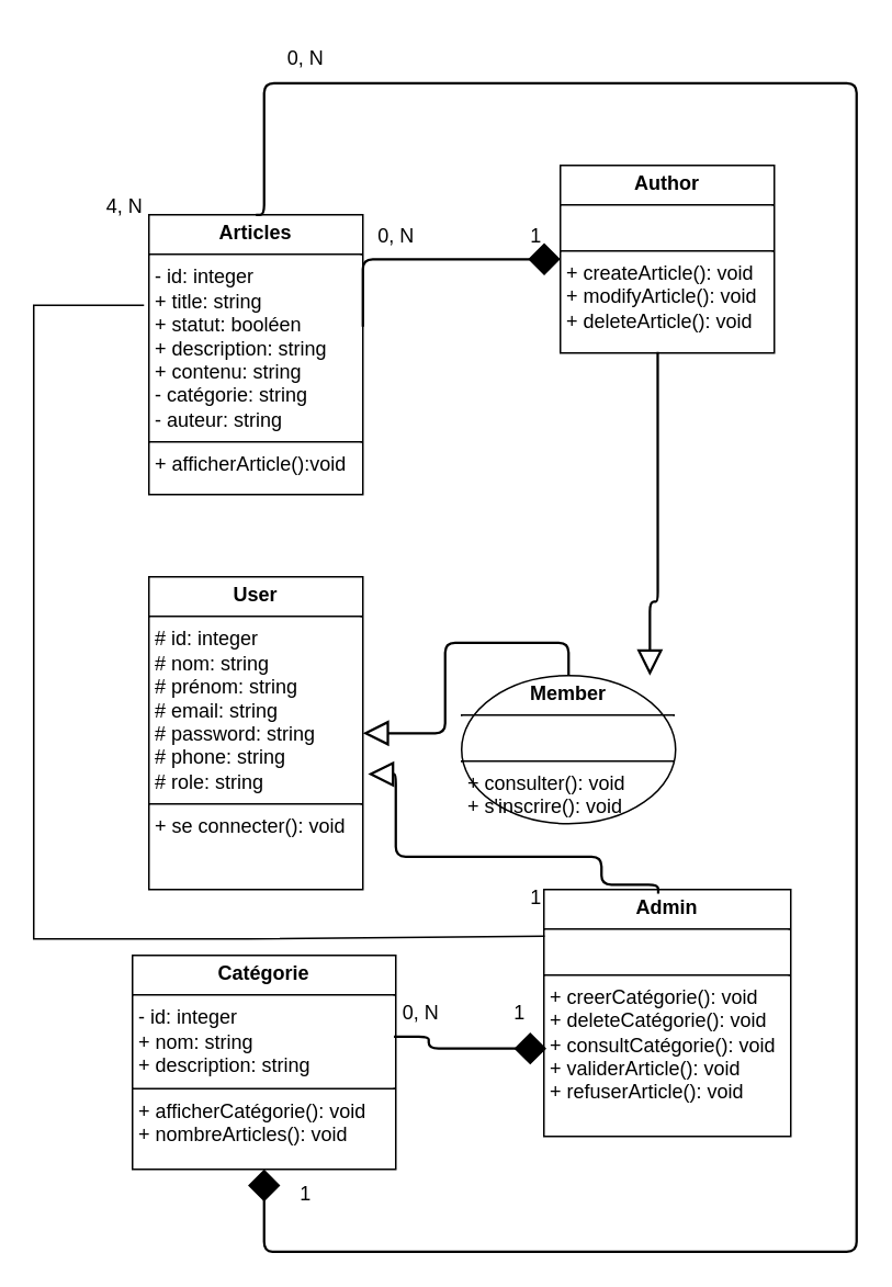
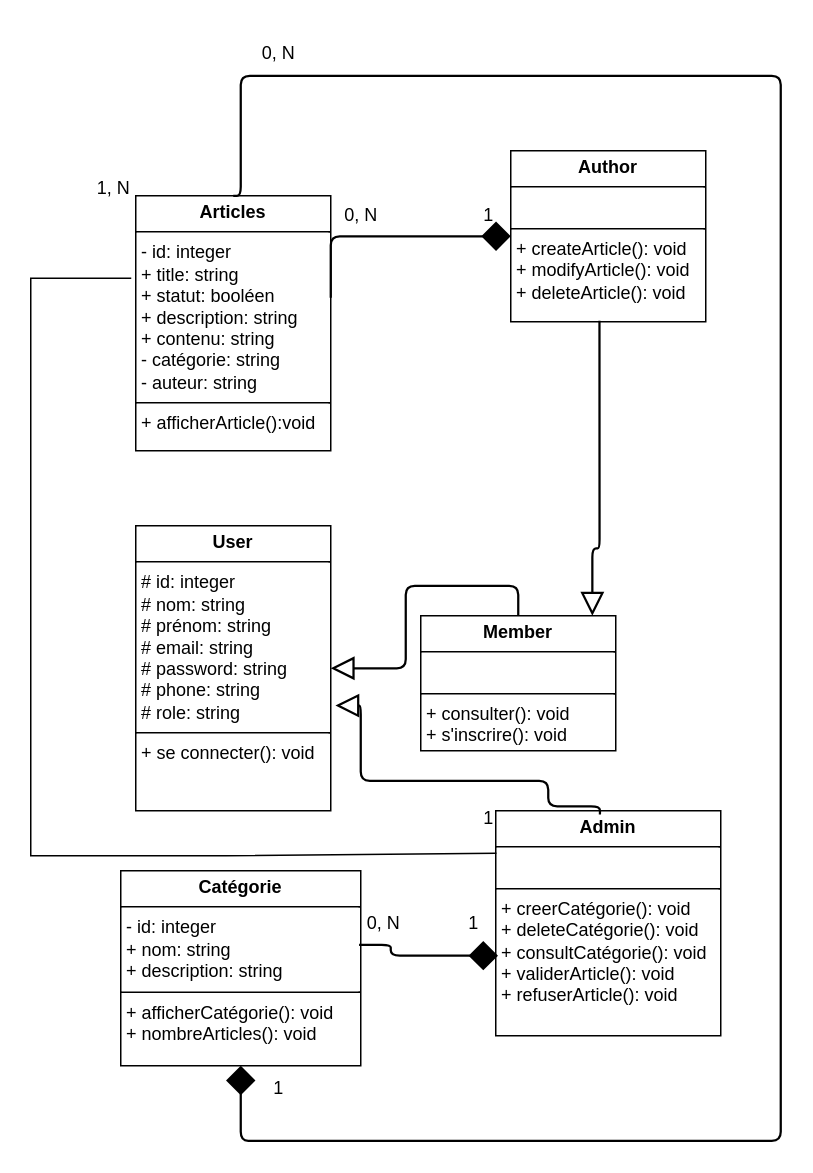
  <mxCell id="0" />
  <mxCell id="1" parent="0" />
  <mxCell id="2" value="&lt;p style=&quot;margin:0px;margin-top:4px;text-align:center;&quot;&gt;&lt;b&gt;&lt;font color=&quot;#000000&quot;&gt;User&lt;/font&gt;&lt;/b&gt;&lt;/p&gt;&lt;hr size=&quot;1&quot; style=&quot;border-style:solid;&quot;&gt;&lt;p style=&quot;margin:0px;margin-left:4px;&quot;&gt;&lt;font color=&quot;#000000&quot;&gt;# id: integer&lt;/font&gt;&lt;/p&gt;&lt;p style=&quot;margin:0px;margin-left:4px;&quot;&gt;&lt;font color=&quot;#000000&quot;&gt;# nom: string&lt;/font&gt;&lt;/p&gt;&lt;p style=&quot;margin: 0px 0px 0px 4px;&quot;&gt;&lt;font color=&quot;#000000&quot;&gt;# prénom: string&lt;/font&gt;&lt;/p&gt;&lt;p style=&quot;margin:0px;margin-left:4px;&quot;&gt;&lt;font color=&quot;#000000&quot;&gt;# email&lt;span style=&quot;background-color: transparent;&quot;&gt;: string&lt;/span&gt;&lt;/font&gt;&lt;/p&gt;&lt;p style=&quot;margin:0px;margin-left:4px;&quot;&gt;&lt;font color=&quot;#000000&quot;&gt;# password&lt;span style=&quot;background-color: transparent;&quot;&gt;: string&lt;/span&gt;&lt;/font&gt;&lt;/p&gt;&lt;p style=&quot;margin:0px;margin-left:4px;&quot;&gt;&lt;span style=&quot;background-color: transparent;&quot;&gt;&lt;font color=&quot;#000000&quot;&gt;# phone: string&lt;/font&gt;&lt;/span&gt;&lt;/p&gt;&lt;p style=&quot;margin:0px;margin-left:4px;&quot;&gt;&lt;font color=&quot;#000000&quot;&gt;# role: string&lt;/font&gt;&lt;/p&gt;&lt;hr size=&quot;1&quot; style=&quot;border-style:solid;&quot;&gt;&lt;p style=&quot;margin:0px;margin-left:4px;&quot;&gt;&lt;span style=&quot;color: rgb(0, 0, 0); background-color: initial;&quot;&gt;+ se connecter(): void&lt;/span&gt;&lt;br&gt;&lt;/p&gt;&lt;p style=&quot;margin: 0px 0px 0px 4px;&quot;&gt;&lt;br&gt;&lt;/p&gt;" style="verticalAlign=top;align=left;overflow=fill;html=1;whiteSpace=wrap;strokeColor=#000000;fillColor=#FFFFFF;" parent="1" vertex="1"><mxGeometry x="90" y="350" width="130" height="190" as="geometry" /></mxCell>
- <mxCell id="3" value="&lt;p style=&quot;margin:0px;margin-top:4px;text-align:center;&quot;&gt;&lt;b&gt;&lt;font color=&quot;#000000&quot;&gt;Member&lt;/font&gt;&lt;/b&gt;&lt;/p&gt;&lt;hr size=&quot;1&quot; style=&quot;border-style:solid;&quot;&gt;&lt;p style=&quot;margin:0px;margin-left:4px;&quot;&gt;&lt;font color=&quot;#000000&quot;&gt;&lt;br&gt;&lt;/font&gt;&lt;/p&gt;&lt;hr size=&quot;1&quot; style=&quot;border-style:solid;&quot;&gt;&lt;p style=&quot;margin:0px;margin-left:4px;&quot;&gt;&lt;font color=&quot;#000000&quot;&gt;+ consulter(): void&lt;/font&gt;&lt;/p&gt;&lt;p style=&quot;margin:0px;margin-left:4px;&quot;&gt;&lt;font color=&quot;#000000&quot;&gt;+ s'inscrire(): void&lt;/font&gt;&lt;/p&gt;" style="ellipse;verticalAlign=top;align=left;overflow=fill;html=1;whiteSpace=wrap;strokeColor=#000000;fillColor=#FFFFFF;" parent="1" vertex="1"><mxGeometry x="280" y="410" width="130" height="90" as="geometry" /></mxCell>
+ <mxCell id="3" value="&lt;p style=&quot;margin:0px;margin-top:4px;text-align:center;&quot;&gt;&lt;b&gt;&lt;font color=&quot;#000000&quot;&gt;Member&lt;/font&gt;&lt;/b&gt;&lt;/p&gt;&lt;hr size=&quot;1&quot; style=&quot;border-style:solid;&quot;&gt;&lt;p style=&quot;margin:0px;margin-left:4px;&quot;&gt;&lt;font color=&quot;#000000&quot;&gt;&lt;br&gt;&lt;/font&gt;&lt;/p&gt;&lt;hr size=&quot;1&quot; style=&quot;border-style:solid;&quot;&gt;&lt;p style=&quot;margin:0px;margin-left:4px;&quot;&gt;&lt;font color=&quot;#000000&quot;&gt;+ consulter(): void&lt;/font&gt;&lt;/p&gt;&lt;p style=&quot;margin:0px;margin-left:4px;&quot;&gt;&lt;font color=&quot;#000000&quot;&gt;+ s'inscrire(): void&lt;/font&gt;&lt;/p&gt;" style="verticalAlign=top;align=left;overflow=fill;html=1;whiteSpace=wrap;strokeColor=#000000;fillColor=#FFFFFF;" parent="1" vertex="1"><mxGeometry x="280" y="410" width="130" height="90" as="geometry" /></mxCell>
  <mxCell id="4" value="&lt;p style=&quot;margin:0px;margin-top:4px;text-align:center;&quot;&gt;&lt;b&gt;&lt;font color=&quot;#000000&quot;&gt;Author&lt;/font&gt;&lt;/b&gt;&lt;/p&gt;&lt;hr size=&quot;1&quot; style=&quot;border-style:solid;&quot;&gt;&lt;p style=&quot;margin:0px;margin-left:4px;&quot;&gt;&lt;font color=&quot;#000000&quot;&gt;&lt;br&gt;&lt;/font&gt;&lt;/p&gt;&lt;hr size=&quot;1&quot; style=&quot;border-style:solid;&quot;&gt;&lt;p style=&quot;margin: 0px 0px 0px 4px;&quot;&gt;&lt;font color=&quot;#000000&quot;&gt;+ createArticle(): void&lt;/font&gt;&lt;/p&gt;&lt;p style=&quot;margin: 0px 0px 0px 4px;&quot;&gt;&lt;font color=&quot;#000000&quot;&gt;+ modifyArticle(): void&lt;/font&gt;&lt;/p&gt;&lt;p style=&quot;margin: 0px 0px 0px 4px;&quot;&gt;&lt;font color=&quot;#000000&quot;&gt;+ deleteArticle(): void&lt;/font&gt;&lt;/p&gt;" style="verticalAlign=top;align=left;overflow=fill;html=1;whiteSpace=wrap;fillColor=#FFFF;strokeColor=#000000;" parent="1" vertex="1"><mxGeometry x="340" y="100" width="130" height="114" as="geometry" /></mxCell>
  <mxCell id="5" value="&lt;p style=&quot;margin:0px;margin-top:4px;text-align:center;&quot;&gt;&lt;b&gt;&lt;font color=&quot;#000000&quot;&gt;Admin&lt;/font&gt;&lt;/b&gt;&lt;/p&gt;&lt;hr size=&quot;1&quot; style=&quot;border-style:solid;&quot;&gt;&lt;p style=&quot;margin:0px;margin-left:4px;&quot;&gt;&lt;font color=&quot;#000000&quot;&gt;&lt;br&gt;&lt;/font&gt;&lt;/p&gt;&lt;hr size=&quot;1&quot; style=&quot;border-style:solid;&quot;&gt;&lt;p style=&quot;margin:0px;margin-left:4px;&quot;&gt;&lt;font color=&quot;#000000&quot;&gt;+ creerCatégorie(): void&lt;/font&gt;&lt;/p&gt;&lt;p style=&quot;margin:0px;margin-left:4px;&quot;&gt;&lt;span style=&quot;color: rgb(0, 0, 0); background-color: initial;&quot;&gt;+ deleteCatégorie&lt;/span&gt;&lt;span style=&quot;color: rgb(0, 0, 0); background-color: transparent;&quot;&gt;(): void&lt;/span&gt;&lt;br&gt;&lt;/p&gt;&lt;p style=&quot;margin:0px;margin-left:4px;&quot;&gt;&lt;font color=&quot;#000000&quot;&gt;+ consultCatégorie&lt;span style=&quot;background-color: transparent;&quot;&gt;(): void&lt;/span&gt;&lt;/font&gt;&lt;/p&gt;&lt;p style=&quot;margin:0px;margin-left:4px;&quot;&gt;&lt;font color=&quot;#000000&quot;&gt;+ validerArticle&lt;span style=&quot;background-color: transparent;&quot;&gt;(): void&lt;/span&gt;&lt;/font&gt;&lt;/p&gt;&lt;p style=&quot;margin:0px;margin-left:4px;&quot;&gt;&lt;font color=&quot;#000000&quot;&gt;+ refuserArticle&lt;span style=&quot;background-color: transparent;&quot;&gt;(): void&lt;/span&gt;&lt;/font&gt;&lt;/p&gt;&lt;p style=&quot;margin:0px;margin-left:4px;&quot;&gt;&lt;font color=&quot;#000000&quot;&gt;&lt;span style=&quot;background-color: transparent;&quot;&gt;&lt;br&gt;&lt;/span&gt;&lt;/font&gt;&lt;/p&gt;" style="verticalAlign=top;align=left;overflow=fill;html=1;whiteSpace=wrap;strokeColor=#000000;fillColor=#FFFFFF;" parent="1" vertex="1"><mxGeometry x="330" y="540" width="150" height="150" as="geometry" /></mxCell>
  <mxCell id="6" value="&lt;p style=&quot;margin:0px;margin-top:4px;text-align:center;&quot;&gt;&lt;b&gt;&lt;font color=&quot;#000000&quot;&gt;Articles&lt;/font&gt;&lt;/b&gt;&lt;/p&gt;&lt;hr size=&quot;1&quot; style=&quot;border-style:solid;&quot;&gt;&lt;p style=&quot;margin:0px;margin-left:4px;&quot;&gt;&lt;font color=&quot;#000000&quot;&gt;- id: integer&lt;/font&gt;&lt;/p&gt;&lt;p style=&quot;margin:0px;margin-left:4px;&quot;&gt;&lt;font color=&quot;#000000&quot;&gt;+ title: string&lt;/font&gt;&lt;/p&gt;&lt;p style=&quot;margin:0px;margin-left:4px;&quot;&gt;&lt;font color=&quot;#000000&quot;&gt;+ statut: booléen&lt;/font&gt;&lt;/p&gt;&lt;p style=&quot;margin:0px;margin-left:4px;&quot;&gt;&lt;font color=&quot;#000000&quot;&gt;+ description: string&lt;/font&gt;&lt;/p&gt;&lt;p style=&quot;margin:0px;margin-left:4px;&quot;&gt;&lt;font color=&quot;#000000&quot;&gt;+ contenu: string&lt;/font&gt;&lt;/p&gt;&lt;p style=&quot;margin:0px;margin-left:4px;&quot;&gt;&lt;span style=&quot;color: rgb(0, 0, 0); background-color: initial;&quot;&gt;- catégorie: string&lt;/span&gt;&lt;br&gt;&lt;/p&gt;&lt;p style=&quot;margin:0px;margin-left:4px;&quot;&gt;&lt;font color=&quot;#000000&quot;&gt;- auteur: string&lt;/font&gt;&lt;/p&gt;&lt;hr size=&quot;1&quot; style=&quot;border-style:solid;&quot;&gt;&lt;p style=&quot;margin:0px;margin-left:4px;&quot;&gt;&lt;span style=&quot;color: rgb(0, 0, 0); background-color: initial;&quot;&gt;+ afficherArticle():void&lt;/span&gt;&lt;br&gt;&lt;/p&gt;&lt;br&gt;&lt;p style=&quot;margin:0px;margin-left:4px;&quot;&gt;&lt;br&gt;&lt;/p&gt;" style="verticalAlign=top;align=left;overflow=fill;html=1;whiteSpace=wrap;fillColor=#FFFFFF;strokeColor=#000000;" parent="1" vertex="1"><mxGeometry x="90" y="130" width="130" height="170" as="geometry" /></mxCell>
  <mxCell id="7" value="&lt;p style=&quot;margin:0px;margin-top:4px;text-align:center;&quot;&gt;&lt;b&gt;&lt;font color=&quot;#000000&quot;&gt;Catégorie&lt;/font&gt;&lt;/b&gt;&lt;/p&gt;&lt;hr size=&quot;1&quot; style=&quot;border-style:solid;&quot;&gt;&lt;p style=&quot;margin:0px;margin-left:4px;&quot;&gt;&lt;font color=&quot;#000000&quot;&gt;- id: integer&lt;/font&gt;&lt;/p&gt;&lt;p style=&quot;margin:0px;margin-left:4px;&quot;&gt;&lt;font color=&quot;#000000&quot;&gt;+ nom: string&lt;/font&gt;&lt;/p&gt;&lt;p style=&quot;margin:0px;margin-left:4px;&quot;&gt;&lt;font color=&quot;#000000&quot;&gt;+ description: string&lt;/font&gt;&lt;/p&gt;&lt;hr size=&quot;1&quot; style=&quot;border-style:solid;&quot;&gt;&lt;p style=&quot;margin:0px;margin-left:4px;&quot;&gt;&lt;font color=&quot;#000000&quot;&gt;+ afficherCatégorie&lt;span style=&quot;background-color: transparent;&quot;&gt;(): void&lt;/span&gt;&lt;/font&gt;&lt;/p&gt;&lt;p style=&quot;margin:0px;margin-left:4px;&quot;&gt;&lt;font color=&quot;#000000&quot;&gt;+ nombreArticles&lt;span style=&quot;background-color: transparent;&quot;&gt;(): void&lt;/span&gt;&lt;/font&gt;&lt;/p&gt;" style="verticalAlign=top;align=left;overflow=fill;html=1;whiteSpace=wrap;strokeColor=#000000;fillColor=#FFFFFF;" parent="1" vertex="1"><mxGeometry x="80" y="580" width="160" height="130" as="geometry" /></mxCell>
  <mxCell id="8" value="" style="html=1;jettySize=18;whiteSpace=wrap;fontSize=13;strokeColor=#000000;strokeWidth=1.5;rounded=1;arcSize=12;edgeStyle=orthogonalEdgeStyle;startArrow=block;startFill=0;startSize=12;endArrow=none;entryX=0.5;entryY=0;lucidId=.yJyT438RPJM;entryDx=0;entryDy=0;exitX=1;exitY=0.5;exitDx=0;exitDy=0;" parent="1" source="2" target="3" edge="1"><mxGeometry width="100" height="100" relative="1" as="geometry"><Array as="points"><mxPoint x="270" y="445" /><mxPoint x="270" y="390" /><mxPoint x="345" y="390" /></Array><mxPoint x="220" y="350" as="sourcePoint" /><mxPoint x="350" y="330" as="targetPoint" /></mxGeometry></mxCell>
  <mxCell id="9" value="" style="html=1;jettySize=18;whiteSpace=wrap;fontSize=13;strokeColor=#000000;strokeWidth=1.5;rounded=1;arcSize=12;edgeStyle=orthogonalEdgeStyle;startArrow=block;startFill=0;startSize=12;endArrow=none;entryX=0.455;entryY=0.994;lucidId=.yJyT438RPJM;entryDx=0;entryDy=0;exitX=0.88;exitY=0;exitDx=0;exitDy=0;entryPerimeter=0;exitPerimeter=0;" parent="1" source="3" target="4" edge="1"><mxGeometry width="100" height="100" relative="1" as="geometry"><Array as="points"><mxPoint x="394" y="365" /><mxPoint x="399" y="365" /></Array><mxPoint x="280" y="364.97" as="sourcePoint" /><mxPoint x="405" y="329.97" as="targetPoint" /></mxGeometry></mxCell>
  <mxCell id="10" value="" style="html=1;jettySize=18;whiteSpace=wrap;fontSize=13;strokeColor=#000000;strokeWidth=1.5;rounded=1;arcSize=12;edgeStyle=orthogonalEdgeStyle;startArrow=block;startFill=0;startSize=12;endArrow=none;lucidId=.yJyT438RPJM;exitX=1.024;exitY=0.631;exitDx=0;exitDy=0;exitPerimeter=0;entryX=0.463;entryY=0.017;entryDx=0;entryDy=0;entryPerimeter=0;" parent="1" source="2" target="5" edge="1"><mxGeometry width="100" height="100" relative="1" as="geometry"><Array as="points"><mxPoint x="240" y="470" /><mxPoint x="240" y="520" /><mxPoint x="365" y="520" /><mxPoint x="365" y="537" /><mxPoint x="399" y="537" /></Array><mxPoint x="240" y="465" as="sourcePoint" /><mxPoint x="402" y="537" as="targetPoint" /></mxGeometry></mxCell>
  <mxCell id="11" value="" style="html=1;jettySize=18;whiteSpace=wrap;fontSize=13;strokeColor=#000000;strokeWidth=1.5;rounded=1;arcSize=12;edgeStyle=orthogonalEdgeStyle;startArrow=diamond;startFill=1;startSize=16;endArrow=none;exitX=0;exitY=0.5;entryX=1;entryY=0.4;entryPerimeter=0;lucidId=.yJyT438RPJM;entryDx=0;entryDy=0;exitDx=0;exitDy=0;" parent="1" source="4" target="6" edge="1"><mxGeometry width="100" height="100" relative="1" as="geometry"><Array as="points"><mxPoint x="220" y="157" /></Array><mxPoint x="685" y="844" as="sourcePoint" /><mxPoint x="520" y="610" as="targetPoint" /></mxGeometry></mxCell>
  <mxCell id="12" value="" style="html=1;jettySize=18;whiteSpace=wrap;fontSize=13;strokeColor=#000000;strokeWidth=1.5;rounded=1;arcSize=12;edgeStyle=orthogonalEdgeStyle;startArrow=diamond;startFill=1;startSize=16;endArrow=none;entryX=0.5;entryY=0;lucidId=.yJyT438RPJM;entryDx=0;entryDy=0;exitX=0.5;exitY=1;exitDx=0;exitDy=0;" parent="1" source="7" target="6" edge="1"><mxGeometry width="100" height="100" relative="1" as="geometry"><Array as="points"><mxPoint x="170" y="760" /><mxPoint x="520" y="760" /><mxPoint x="520" y="50" /><mxPoint x="160" y="50" /><mxPoint x="160" y="60" /></Array><mxPoint x="650" y="820" as="sourcePoint" /><mxPoint x="160" y="53" as="targetPoint" /></mxGeometry></mxCell>
  <mxCell id="13" value="" style="html=1;jettySize=18;whiteSpace=wrap;fontSize=13;strokeColor=#000000;strokeWidth=1.5;rounded=1;arcSize=12;edgeStyle=orthogonalEdgeStyle;startArrow=diamond;startFill=1;startSize=16;endArrow=none;exitX=0.01;exitY=0.644;entryX=0.993;entryY=0.38;entryPerimeter=0;lucidId=.yJyT438RPJM;entryDx=0;entryDy=0;exitDx=0;exitDy=0;exitPerimeter=0;" parent="1" source="5" target="7" edge="1"><mxGeometry width="100" height="100" relative="1" as="geometry"><Array as="points"><mxPoint x="260" y="637" /><mxPoint x="260" y="629" /></Array><mxPoint x="370" y="630" as="sourcePoint" /><mxPoint x="250" y="633" as="targetPoint" /></mxGeometry></mxCell>
  <mxCell id="14" value="&lt;font color=&quot;#000000&quot;&gt;1&lt;/font&gt;" style="text;html=1;align=center;verticalAlign=middle;resizable=0;points=[];autosize=1;strokeColor=none;fillColor=none;" parent="1" vertex="1"><mxGeometry x="310" y="128" width="30" height="30" as="geometry" /></mxCell>
  <mxCell id="15" value="&lt;font color=&quot;#000000&quot;&gt;0, N&lt;/font&gt;" style="text;html=1;align=center;verticalAlign=middle;resizable=0;points=[];autosize=1;strokeColor=none;fillColor=none;" parent="1" vertex="1"><mxGeometry x="215" y="128" width="50" height="30" as="geometry" /></mxCell>
  <mxCell id="16" value="&lt;font color=&quot;#000000&quot;&gt;1&lt;/font&gt;" style="text;html=1;align=center;verticalAlign=middle;resizable=0;points=[];autosize=1;strokeColor=none;fillColor=none;" parent="1" vertex="1"><mxGeometry x="300" y="600" width="30" height="30" as="geometry" /></mxCell>
  <mxCell id="17" value="&lt;font color=&quot;#000000&quot;&gt;0, N&lt;/font&gt;" style="text;html=1;align=center;verticalAlign=middle;resizable=0;points=[];autosize=1;strokeColor=none;fillColor=none;" parent="1" vertex="1"><mxGeometry x="230" y="600" width="50" height="30" as="geometry" /></mxCell>
  <mxCell id="18" value="&lt;font color=&quot;#000000&quot;&gt;1&lt;/font&gt;" style="text;html=1;align=center;verticalAlign=middle;resizable=0;points=[];autosize=1;strokeColor=none;fillColor=none;" parent="1" vertex="1"><mxGeometry x="170" y="710" width="30" height="30" as="geometry" /></mxCell>
  <mxCell id="19" value="&lt;font color=&quot;#000000&quot;&gt;0, N&lt;/font&gt;" style="text;html=1;align=center;verticalAlign=middle;resizable=0;points=[];autosize=1;strokeColor=none;fillColor=none;" parent="1" vertex="1"><mxGeometry x="160" y="20" width="50" height="30" as="geometry" /></mxCell>
  <mxCell id="20" value="" style="endArrow=none;html=1;rounded=0;entryX=0.003;entryY=0.189;entryDx=0;entryDy=0;entryPerimeter=0;exitX=-0.023;exitY=0.324;exitDx=0;exitDy=0;exitPerimeter=0;strokeColor=#000000;" parent="1" source="6" target="5" edge="1"><mxGeometry width="50" height="50" relative="1" as="geometry"><mxPoint x="60" y="138.968" as="sourcePoint" /><mxPoint x="150" y="560" as="targetPoint" /><Array as="points"><mxPoint x="20" y="185" /><mxPoint x="20" y="570" /><mxPoint x="150" y="570" /></Array></mxGeometry></mxCell>
  <mxCell id="21" value="&lt;font color=&quot;#000000&quot;&gt;1&lt;/font&gt;" style="text;html=1;align=center;verticalAlign=middle;resizable=0;points=[];autosize=1;strokeColor=none;fillColor=none;" parent="1" vertex="1"><mxGeometry x="310" y="530" width="30" height="30" as="geometry" /></mxCell>
- <mxCell id="22" value="&lt;font color=&quot;#000000&quot;&gt;4, N&lt;/font&gt;" style="text;html=1;align=center;verticalAlign=middle;resizable=0;points=[];autosize=1;strokeColor=none;fillColor=none;" parent="1" vertex="1"><mxGeometry x="50" y="110" width="50" height="30" as="geometry" /></mxCell>
+ <mxCell id="22" value="&lt;font color=&quot;#000000&quot;&gt;1, N&lt;/font&gt;" style="text;html=1;align=center;verticalAlign=middle;resizable=0;points=[];autosize=1;strokeColor=none;fillColor=none;" parent="1" vertex="1"><mxGeometry x="50" y="110" width="50" height="30" as="geometry" /></mxCell>
